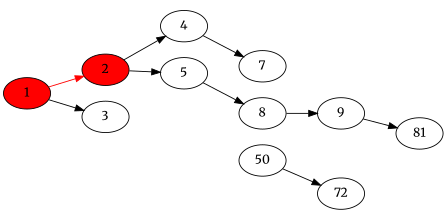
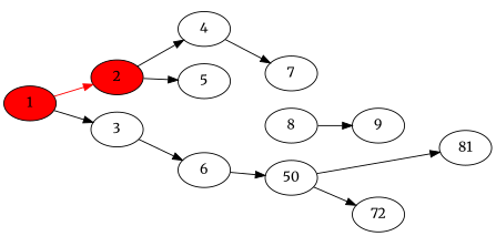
  digraph {
    fontname=Merriweather
    ordering=out
    rankdir=LR
    node [fontname=Merriweather]
    edge [fontname=Merriweather]
    n1 [label=C style=invis]
    1 [fillcolor=red style=filled]
    2 [fillcolor=red style=filled]
    3
    4
    5
+   6
    7
    8
    n10 [label=50]
    9
    n12 [label=81]
    n13 [label=72]
    1 -> 2 [color=red]
    1 -> 3
    2 -> 4
    2 -> 5
    3 -> n1 [style=invis]
+   3 -> 6
    4 -> n1 [style=invis]
    4 -> 7
-   5 -> 8
+   6 -> n1 [style=invis]
+   6 -> n10
    8 -> 9
-   9 -> n12
+   n10 -> n12
    n10 -> n13
  }
